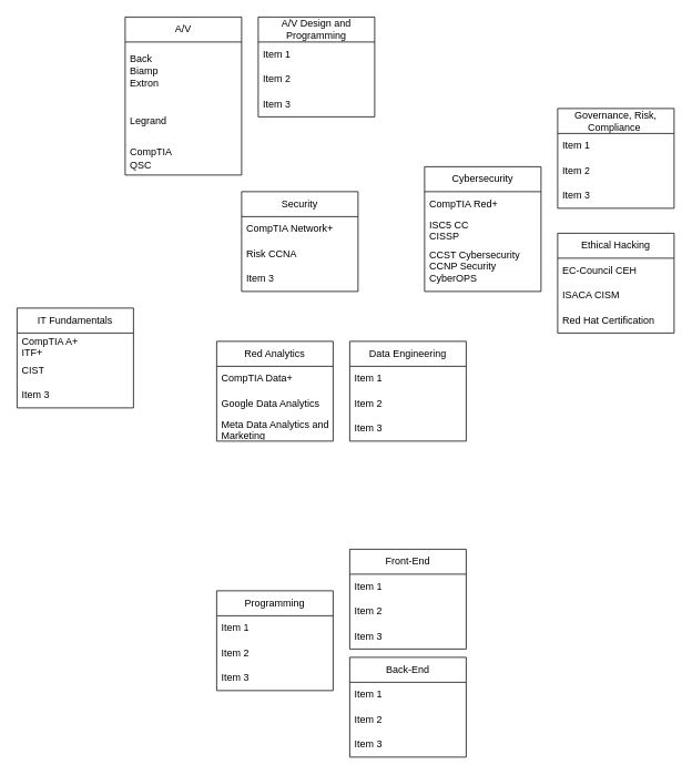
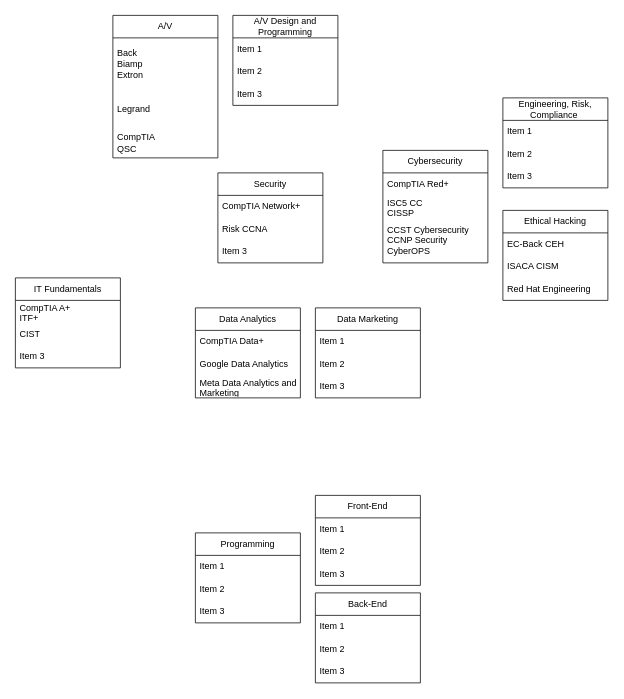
  <mxCell id="0" />
  <mxCell id="1" parent="0" />
  <mxCell id="2" value="IT Fundamentals" style="swimlane;fontStyle=0;childLayout=stackLayout;horizontal=1;startSize=30;horizontalStack=0;resizeParent=1;resizeParentMax=0;resizeLast=0;collapsible=1;marginBottom=0;whiteSpace=wrap;html=1;" vertex="1" parent="1"><mxGeometry x="20" y="370" width="140" height="120" as="geometry" /></mxCell>
  <mxCell id="3" value="CompTIA A+&lt;br&gt;ITF+" style="text;strokeColor=none;fillColor=none;align=left;verticalAlign=middle;spacingLeft=4;spacingRight=4;overflow=hidden;points=[[0,0.5],[1,0.5]];portConstraint=eastwest;rotatable=0;whiteSpace=wrap;html=1;" vertex="1" parent="2"><mxGeometry y="30" width="140" height="30" as="geometry" /></mxCell>
  <mxCell id="4" value="CIST" style="text;strokeColor=none;fillColor=none;align=left;verticalAlign=middle;spacingLeft=4;spacingRight=4;overflow=hidden;points=[[0,0.5],[1,0.5]];portConstraint=eastwest;rotatable=0;whiteSpace=wrap;html=1;" vertex="1" parent="2"><mxGeometry y="60" width="140" height="30" as="geometry" /></mxCell>
  <mxCell id="5" value="Item 3" style="text;strokeColor=none;fillColor=none;align=left;verticalAlign=middle;spacingLeft=4;spacingRight=4;overflow=hidden;points=[[0,0.5],[1,0.5]];portConstraint=eastwest;rotatable=0;whiteSpace=wrap;html=1;" vertex="1" parent="2"><mxGeometry y="90" width="140" height="30" as="geometry" /></mxCell>
  <mxCell id="6" value="Security" style="swimlane;fontStyle=0;childLayout=stackLayout;horizontal=1;startSize=30;horizontalStack=0;resizeParent=1;resizeParentMax=0;resizeLast=0;collapsible=1;marginBottom=0;whiteSpace=wrap;html=1;" vertex="1" parent="1"><mxGeometry x="290" y="230" width="140" height="120" as="geometry" /></mxCell>
  <mxCell id="7" value="CompTIA Network+" style="text;strokeColor=none;fillColor=none;align=left;verticalAlign=middle;spacingLeft=4;spacingRight=4;overflow=hidden;points=[[0,0.5],[1,0.5]];portConstraint=eastwest;rotatable=0;whiteSpace=wrap;html=1;" vertex="1" parent="6"><mxGeometry y="30" width="140" height="30" as="geometry" /></mxCell>
  <mxCell id="8" value="Risk CCNA" style="text;strokeColor=none;fillColor=none;align=left;verticalAlign=middle;spacingLeft=4;spacingRight=4;overflow=hidden;points=[[0,0.5],[1,0.5]];portConstraint=eastwest;rotatable=0;whiteSpace=wrap;html=1;" vertex="1" parent="6"><mxGeometry y="60" width="140" height="30" as="geometry" /></mxCell>
  <mxCell id="9" value="Item 3" style="text;strokeColor=none;fillColor=none;align=left;verticalAlign=middle;spacingLeft=4;spacingRight=4;overflow=hidden;points=[[0,0.5],[1,0.5]];portConstraint=eastwest;rotatable=0;whiteSpace=wrap;html=1;" vertex="1" parent="6"><mxGeometry y="90" width="140" height="30" as="geometry" /></mxCell>
- <mxCell id="10" value="Red Analytics" style="swimlane;fontStyle=0;childLayout=stackLayout;horizontal=1;startSize=30;horizontalStack=0;resizeParent=1;resizeParentMax=0;resizeLast=0;collapsible=1;marginBottom=0;whiteSpace=wrap;html=1;" vertex="1" parent="1"><mxGeometry x="260" y="410" width="140" height="120" as="geometry" /></mxCell>
+ <mxCell id="10" value="Data Analytics" style="swimlane;fontStyle=0;childLayout=stackLayout;horizontal=1;startSize=30;horizontalStack=0;resizeParent=1;resizeParentMax=0;resizeLast=0;collapsible=1;marginBottom=0;whiteSpace=wrap;html=1;" vertex="1" parent="1"><mxGeometry x="260" y="410" width="140" height="120" as="geometry" /></mxCell>
  <mxCell id="11" value="CompTIA Data+" style="text;strokeColor=none;fillColor=none;align=left;verticalAlign=middle;spacingLeft=4;spacingRight=4;overflow=hidden;points=[[0,0.5],[1,0.5]];portConstraint=eastwest;rotatable=0;whiteSpace=wrap;html=1;" vertex="1" parent="10"><mxGeometry y="30" width="140" height="30" as="geometry" /></mxCell>
  <mxCell id="12" value="Google Data Analytics" style="text;strokeColor=none;fillColor=none;align=left;verticalAlign=middle;spacingLeft=4;spacingRight=4;overflow=hidden;points=[[0,0.5],[1,0.5]];portConstraint=eastwest;rotatable=0;whiteSpace=wrap;html=1;" vertex="1" parent="10"><mxGeometry y="60" width="140" height="30" as="geometry" /></mxCell>
  <mxCell id="13" value="Meta Data Analytics and Marketing" style="text;strokeColor=none;fillColor=none;align=left;verticalAlign=middle;spacingLeft=4;spacingRight=4;overflow=hidden;points=[[0,0.5],[1,0.5]];portConstraint=eastwest;rotatable=0;whiteSpace=wrap;html=1;" vertex="1" parent="10"><mxGeometry y="90" width="140" height="30" as="geometry" /></mxCell>
  <mxCell id="14" value="Programming" style="swimlane;fontStyle=0;childLayout=stackLayout;horizontal=1;startSize=30;horizontalStack=0;resizeParent=1;resizeParentMax=0;resizeLast=0;collapsible=1;marginBottom=0;whiteSpace=wrap;html=1;" vertex="1" parent="1"><mxGeometry x="260" y="710" width="140" height="120" as="geometry" /></mxCell>
  <mxCell id="15" value="Item 1" style="text;strokeColor=none;fillColor=none;align=left;verticalAlign=middle;spacingLeft=4;spacingRight=4;overflow=hidden;points=[[0,0.5],[1,0.5]];portConstraint=eastwest;rotatable=0;whiteSpace=wrap;html=1;" vertex="1" parent="14"><mxGeometry y="30" width="140" height="30" as="geometry" /></mxCell>
  <mxCell id="16" value="Item 2" style="text;strokeColor=none;fillColor=none;align=left;verticalAlign=middle;spacingLeft=4;spacingRight=4;overflow=hidden;points=[[0,0.5],[1,0.5]];portConstraint=eastwest;rotatable=0;whiteSpace=wrap;html=1;" vertex="1" parent="14"><mxGeometry y="60" width="140" height="30" as="geometry" /></mxCell>
  <mxCell id="17" value="Item 3" style="text;strokeColor=none;fillColor=none;align=left;verticalAlign=middle;spacingLeft=4;spacingRight=4;overflow=hidden;points=[[0,0.5],[1,0.5]];portConstraint=eastwest;rotatable=0;whiteSpace=wrap;html=1;" vertex="1" parent="14"><mxGeometry y="90" width="140" height="30" as="geometry" /></mxCell>
  <mxCell id="18" value="Ethical Hacking" style="swimlane;fontStyle=0;childLayout=stackLayout;horizontal=1;startSize=30;horizontalStack=0;resizeParent=1;resizeParentMax=0;resizeLast=0;collapsible=1;marginBottom=0;whiteSpace=wrap;html=1;" vertex="1" parent="1"><mxGeometry x="670" y="280" width="140" height="120" as="geometry" /></mxCell>
- <mxCell id="19" value="EC-Council CEH" style="text;strokeColor=none;fillColor=none;align=left;verticalAlign=middle;spacingLeft=4;spacingRight=4;overflow=hidden;points=[[0,0.5],[1,0.5]];portConstraint=eastwest;rotatable=0;whiteSpace=wrap;html=1;" vertex="1" parent="18"><mxGeometry y="30" width="140" height="30" as="geometry" /></mxCell>
+ <mxCell id="19" value="EC-Back CEH" style="text;strokeColor=none;fillColor=none;align=left;verticalAlign=middle;spacingLeft=4;spacingRight=4;overflow=hidden;points=[[0,0.5],[1,0.5]];portConstraint=eastwest;rotatable=0;whiteSpace=wrap;html=1;" vertex="1" parent="18"><mxGeometry y="30" width="140" height="30" as="geometry" /></mxCell>
  <mxCell id="20" value="ISACA CISM" style="text;strokeColor=none;fillColor=none;align=left;verticalAlign=middle;spacingLeft=4;spacingRight=4;overflow=hidden;points=[[0,0.5],[1,0.5]];portConstraint=eastwest;rotatable=0;whiteSpace=wrap;html=1;" vertex="1" parent="18"><mxGeometry y="60" width="140" height="30" as="geometry" /></mxCell>
- <mxCell id="21" value="Red Hat Certification" style="text;strokeColor=none;fillColor=none;align=left;verticalAlign=middle;spacingLeft=4;spacingRight=4;overflow=hidden;points=[[0,0.5],[1,0.5]];portConstraint=eastwest;rotatable=0;whiteSpace=wrap;html=1;" vertex="1" parent="18"><mxGeometry y="90" width="140" height="30" as="geometry" /></mxCell>
+ <mxCell id="21" value="Red Hat Engineering" style="text;strokeColor=none;fillColor=none;align=left;verticalAlign=middle;spacingLeft=4;spacingRight=4;overflow=hidden;points=[[0,0.5],[1,0.5]];portConstraint=eastwest;rotatable=0;whiteSpace=wrap;html=1;" vertex="1" parent="18"><mxGeometry y="90" width="140" height="30" as="geometry" /></mxCell>
  <mxCell id="22" value="Cybersecurity" style="swimlane;fontStyle=0;childLayout=stackLayout;horizontal=1;startSize=30;horizontalStack=0;resizeParent=1;resizeParentMax=0;resizeLast=0;collapsible=1;marginBottom=0;whiteSpace=wrap;html=1;" vertex="1" parent="1"><mxGeometry x="510" y="200" width="140" height="150" as="geometry" /></mxCell>
  <mxCell id="23" value="CompTIA Red+" style="text;strokeColor=none;fillColor=none;align=left;verticalAlign=middle;spacingLeft=4;spacingRight=4;overflow=hidden;points=[[0,0.5],[1,0.5]];portConstraint=eastwest;rotatable=0;whiteSpace=wrap;html=1;" vertex="1" parent="22"><mxGeometry y="30" width="140" height="30" as="geometry" /></mxCell>
  <mxCell id="24" value="ISC5 CC&lt;br&gt;CISSP" style="text;strokeColor=none;fillColor=none;align=left;verticalAlign=middle;spacingLeft=4;spacingRight=4;overflow=hidden;points=[[0,0.5],[1,0.5]];portConstraint=eastwest;rotatable=0;whiteSpace=wrap;html=1;" vertex="1" parent="22"><mxGeometry y="60" width="140" height="30" as="geometry" /></mxCell>
  <mxCell id="25" value="CCST Cybersecurity&lt;br&gt;CCNP Security&lt;br&gt;CyberOPS" style="text;strokeColor=none;fillColor=none;align=left;verticalAlign=middle;spacingLeft=4;spacingRight=4;overflow=hidden;points=[[0,0.5],[1,0.5]];portConstraint=eastwest;rotatable=0;whiteSpace=wrap;html=1;" vertex="1" parent="22"><mxGeometry y="90" width="140" height="60" as="geometry" /></mxCell>
- <mxCell id="26" value="Governance, Risk, Compliance&amp;nbsp;" style="swimlane;fontStyle=0;childLayout=stackLayout;horizontal=1;startSize=30;horizontalStack=0;resizeParent=1;resizeParentMax=0;resizeLast=0;collapsible=1;marginBottom=0;whiteSpace=wrap;html=1;" vertex="1" parent="1"><mxGeometry x="670" y="130" width="140" height="120" as="geometry" /></mxCell>
+ <mxCell id="26" value="Engineering, Risk, Compliance&amp;nbsp;" style="swimlane;fontStyle=0;childLayout=stackLayout;horizontal=1;startSize=30;horizontalStack=0;resizeParent=1;resizeParentMax=0;resizeLast=0;collapsible=1;marginBottom=0;whiteSpace=wrap;html=1;" vertex="1" parent="1"><mxGeometry x="670" y="130" width="140" height="120" as="geometry" /></mxCell>
  <mxCell id="27" value="Item 1" style="text;strokeColor=none;fillColor=none;align=left;verticalAlign=middle;spacingLeft=4;spacingRight=4;overflow=hidden;points=[[0,0.5],[1,0.5]];portConstraint=eastwest;rotatable=0;whiteSpace=wrap;html=1;" vertex="1" parent="26"><mxGeometry y="30" width="140" height="30" as="geometry" /></mxCell>
  <mxCell id="28" value="Item 2" style="text;strokeColor=none;fillColor=none;align=left;verticalAlign=middle;spacingLeft=4;spacingRight=4;overflow=hidden;points=[[0,0.5],[1,0.5]];portConstraint=eastwest;rotatable=0;whiteSpace=wrap;html=1;" vertex="1" parent="26"><mxGeometry y="60" width="140" height="30" as="geometry" /></mxCell>
  <mxCell id="29" value="Item 3" style="text;strokeColor=none;fillColor=none;align=left;verticalAlign=middle;spacingLeft=4;spacingRight=4;overflow=hidden;points=[[0,0.5],[1,0.5]];portConstraint=eastwest;rotatable=0;whiteSpace=wrap;html=1;" vertex="1" parent="26"><mxGeometry y="90" width="140" height="30" as="geometry" /></mxCell>
- <mxCell id="30" value="Data Engineering" style="swimlane;fontStyle=0;childLayout=stackLayout;horizontal=1;startSize=30;horizontalStack=0;resizeParent=1;resizeParentMax=0;resizeLast=0;collapsible=1;marginBottom=0;whiteSpace=wrap;html=1;" vertex="1" parent="1"><mxGeometry x="420" y="410" width="140" height="120" as="geometry" /></mxCell>
+ <mxCell id="30" value="Data Marketing" style="swimlane;fontStyle=0;childLayout=stackLayout;horizontal=1;startSize=30;horizontalStack=0;resizeParent=1;resizeParentMax=0;resizeLast=0;collapsible=1;marginBottom=0;whiteSpace=wrap;html=1;" vertex="1" parent="1"><mxGeometry x="420" y="410" width="140" height="120" as="geometry" /></mxCell>
  <mxCell id="31" value="Item 1" style="text;strokeColor=none;fillColor=none;align=left;verticalAlign=middle;spacingLeft=4;spacingRight=4;overflow=hidden;points=[[0,0.5],[1,0.5]];portConstraint=eastwest;rotatable=0;whiteSpace=wrap;html=1;" vertex="1" parent="30"><mxGeometry y="30" width="140" height="30" as="geometry" /></mxCell>
  <mxCell id="32" value="Item 2" style="text;strokeColor=none;fillColor=none;align=left;verticalAlign=middle;spacingLeft=4;spacingRight=4;overflow=hidden;points=[[0,0.5],[1,0.5]];portConstraint=eastwest;rotatable=0;whiteSpace=wrap;html=1;" vertex="1" parent="30"><mxGeometry y="60" width="140" height="30" as="geometry" /></mxCell>
  <mxCell id="33" value="Item 3" style="text;strokeColor=none;fillColor=none;align=left;verticalAlign=middle;spacingLeft=4;spacingRight=4;overflow=hidden;points=[[0,0.5],[1,0.5]];portConstraint=eastwest;rotatable=0;whiteSpace=wrap;html=1;" vertex="1" parent="30"><mxGeometry y="90" width="140" height="30" as="geometry" /></mxCell>
  <mxCell id="34" value="A/V" style="swimlane;fontStyle=0;childLayout=stackLayout;horizontal=1;startSize=30;horizontalStack=0;resizeParent=1;resizeParentMax=0;resizeLast=0;collapsible=1;marginBottom=0;whiteSpace=wrap;html=1;" vertex="1" parent="1"><mxGeometry x="150" y="20" width="140" height="190" as="geometry" /></mxCell>
  <mxCell id="35" value="Back&lt;br&gt;Biamp&lt;br&gt;Extron" style="text;strokeColor=none;fillColor=none;align=left;verticalAlign=middle;spacingLeft=4;spacingRight=4;overflow=hidden;points=[[0,0.5],[1,0.5]];portConstraint=eastwest;rotatable=0;whiteSpace=wrap;html=1;" vertex="1" parent="34"><mxGeometry y="30" width="140" height="70" as="geometry" /></mxCell>
  <mxCell id="36" value="Legrand" style="text;strokeColor=none;fillColor=none;align=left;verticalAlign=middle;spacingLeft=4;spacingRight=4;overflow=hidden;points=[[0,0.5],[1,0.5]];portConstraint=eastwest;rotatable=0;whiteSpace=wrap;html=1;" vertex="1" parent="34"><mxGeometry y="100" width="140" height="50" as="geometry" /></mxCell>
  <mxCell id="37" value="CompTIA&lt;br&gt;QSC" style="text;strokeColor=none;fillColor=none;align=left;verticalAlign=middle;spacingLeft=4;spacingRight=4;overflow=hidden;points=[[0,0.5],[1,0.5]];portConstraint=eastwest;rotatable=0;whiteSpace=wrap;html=1;" vertex="1" parent="34"><mxGeometry y="150" width="140" height="40" as="geometry" /></mxCell>
  <mxCell id="38" value="Front-End" style="swimlane;fontStyle=0;childLayout=stackLayout;horizontal=1;startSize=30;horizontalStack=0;resizeParent=1;resizeParentMax=0;resizeLast=0;collapsible=1;marginBottom=0;whiteSpace=wrap;html=1;" vertex="1" parent="1"><mxGeometry x="420" y="660" width="140" height="120" as="geometry" /></mxCell>
  <mxCell id="39" value="Item 1" style="text;strokeColor=none;fillColor=none;align=left;verticalAlign=middle;spacingLeft=4;spacingRight=4;overflow=hidden;points=[[0,0.5],[1,0.5]];portConstraint=eastwest;rotatable=0;whiteSpace=wrap;html=1;" vertex="1" parent="38"><mxGeometry y="30" width="140" height="30" as="geometry" /></mxCell>
  <mxCell id="40" value="Item 2" style="text;strokeColor=none;fillColor=none;align=left;verticalAlign=middle;spacingLeft=4;spacingRight=4;overflow=hidden;points=[[0,0.5],[1,0.5]];portConstraint=eastwest;rotatable=0;whiteSpace=wrap;html=1;" vertex="1" parent="38"><mxGeometry y="60" width="140" height="30" as="geometry" /></mxCell>
  <mxCell id="41" value="Item 3" style="text;strokeColor=none;fillColor=none;align=left;verticalAlign=middle;spacingLeft=4;spacingRight=4;overflow=hidden;points=[[0,0.5],[1,0.5]];portConstraint=eastwest;rotatable=0;whiteSpace=wrap;html=1;" vertex="1" parent="38"><mxGeometry y="90" width="140" height="30" as="geometry" /></mxCell>
  <mxCell id="42" value="Back-End" style="swimlane;fontStyle=0;childLayout=stackLayout;horizontal=1;startSize=30;horizontalStack=0;resizeParent=1;resizeParentMax=0;resizeLast=0;collapsible=1;marginBottom=0;whiteSpace=wrap;html=1;" vertex="1" parent="1"><mxGeometry x="420" y="790" width="140" height="120" as="geometry" /></mxCell>
  <mxCell id="43" value="Item 1" style="text;strokeColor=none;fillColor=none;align=left;verticalAlign=middle;spacingLeft=4;spacingRight=4;overflow=hidden;points=[[0,0.5],[1,0.5]];portConstraint=eastwest;rotatable=0;whiteSpace=wrap;html=1;" vertex="1" parent="42"><mxGeometry y="30" width="140" height="30" as="geometry" /></mxCell>
  <mxCell id="44" value="Item 2" style="text;strokeColor=none;fillColor=none;align=left;verticalAlign=middle;spacingLeft=4;spacingRight=4;overflow=hidden;points=[[0,0.5],[1,0.5]];portConstraint=eastwest;rotatable=0;whiteSpace=wrap;html=1;" vertex="1" parent="42"><mxGeometry y="60" width="140" height="30" as="geometry" /></mxCell>
  <mxCell id="45" value="Item 3" style="text;strokeColor=none;fillColor=none;align=left;verticalAlign=middle;spacingLeft=4;spacingRight=4;overflow=hidden;points=[[0,0.5],[1,0.5]];portConstraint=eastwest;rotatable=0;whiteSpace=wrap;html=1;" vertex="1" parent="42"><mxGeometry y="90" width="140" height="30" as="geometry" /></mxCell>
  <mxCell id="46" value="A/V Design and Programming" style="swimlane;fontStyle=0;childLayout=stackLayout;horizontal=1;startSize=30;horizontalStack=0;resizeParent=1;resizeParentMax=0;resizeLast=0;collapsible=1;marginBottom=0;whiteSpace=wrap;html=1;" vertex="1" parent="1"><mxGeometry x="310" y="20" width="140" height="120" as="geometry" /></mxCell>
  <mxCell id="47" value="Item 1" style="text;strokeColor=none;fillColor=none;align=left;verticalAlign=middle;spacingLeft=4;spacingRight=4;overflow=hidden;points=[[0,0.5],[1,0.5]];portConstraint=eastwest;rotatable=0;whiteSpace=wrap;html=1;" vertex="1" parent="46"><mxGeometry y="30" width="140" height="30" as="geometry" /></mxCell>
  <mxCell id="48" value="Item 2" style="text;strokeColor=none;fillColor=none;align=left;verticalAlign=middle;spacingLeft=4;spacingRight=4;overflow=hidden;points=[[0,0.5],[1,0.5]];portConstraint=eastwest;rotatable=0;whiteSpace=wrap;html=1;" vertex="1" parent="46"><mxGeometry y="60" width="140" height="30" as="geometry" /></mxCell>
  <mxCell id="49" value="Item 3" style="text;strokeColor=none;fillColor=none;align=left;verticalAlign=middle;spacingLeft=4;spacingRight=4;overflow=hidden;points=[[0,0.5],[1,0.5]];portConstraint=eastwest;rotatable=0;whiteSpace=wrap;html=1;" vertex="1" parent="46"><mxGeometry y="90" width="140" height="30" as="geometry" /></mxCell>
